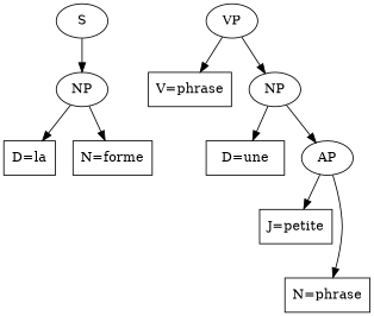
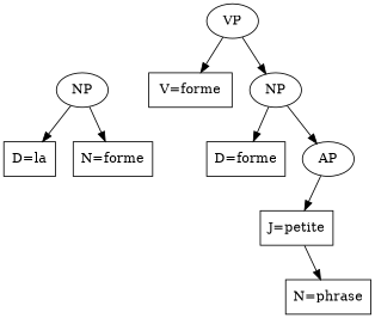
  digraph {
    node [shape=box]
-   n1 [label=S shape=""]
    n2 [label=NP shape=""]
    n3 [label="D=la"]
    n4 [label="N=forme"]
    n5 [label=VP shape=""]
-   n6 [label="V=phrase"]
+   n6 [label="V=forme"]
    n7 [label=NP shape=""]
-   n8 [label="D=une"]
+   n8 [label="D=forme"]
    n9 [label=AP shape=""]
    n10 [label="J=petite"]
    n11 [label="N=phrase"]
-   n1 -> n2
    n2 -> n3
    n2 -> n4
    n5 -> n6
    n5 -> n7
    n7 -> n8
    n7 -> n9
    n9 -> n10
-   n9 -> n11
+   n10 -> n11
  }
